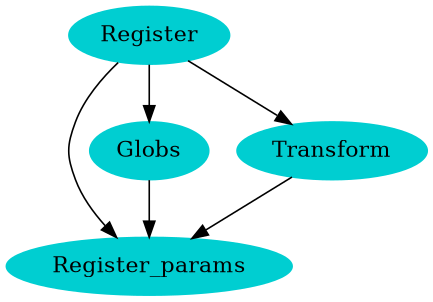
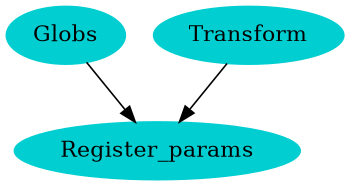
  digraph {
    fontsize="12pt"
    rankdir=TB
    node [color=darkturquoise style=filled]
    n1 [label=Register_params]
    Globs
    Transform
-   Register
    Globs -> n1
    Transform -> n1
-   Register -> n1
-   Register -> Globs
-   Register -> Transform
  }
